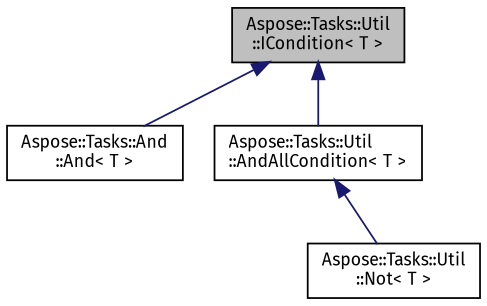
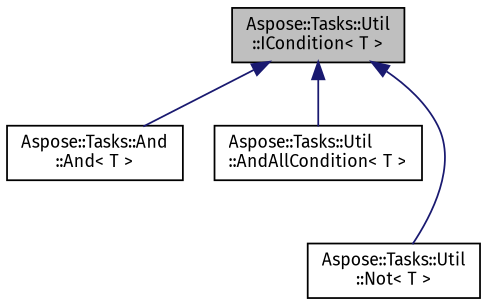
  digraph {
    fontname="Fira Sans"
    rankdir=TB
    node [color=black fillcolor=white fontname="Fira Sans" fontsize=10 shape=record style=filled]
    edge [color=midnightblue dir=back fontname="Fira Sans" fontsize=10 labelfontname=Helvetica labelfontsize=10 style=solid]
    n1 [fillcolor=grey75 fontcolor=black height=0.2 label="Aspose::Tasks::Util\l::ICondition\< T \>" width=0.4]
    n2 [height=0.2 label="Aspose::Tasks::And\l::And\< T \>" width=0.4]
    n3 [height=0.2 label="Aspose::Tasks::Util\l::AndAllCondition\< T \>" width=0.4]
    n4 [height=0.2 label="Aspose::Tasks::Util\l::Not\< T \>" width=0.4]
    n1 -> n2
    n1 -> n3
-   n3 -> n4
+   n1 -> n4
  }
